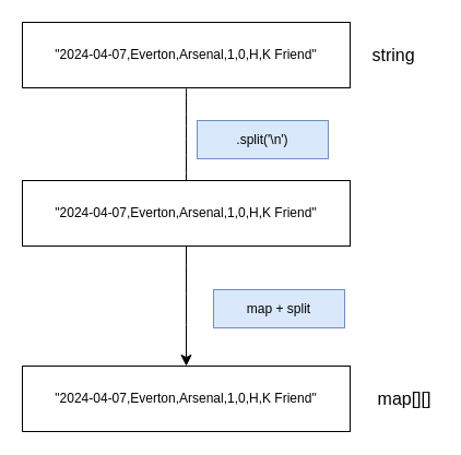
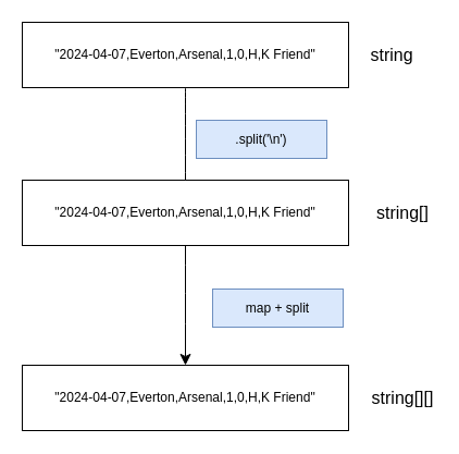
  <mxCell id="0" />
  <mxCell id="1" parent="0" />
  <mxCell id="2" value="" style="edgeStyle=none;curved=1;rounded=0;orthogonalLoop=1;jettySize=auto;html=1;fontSize=12;startSize=8;endSize=8;" edge="1" parent="1" source="3" target="5"><mxGeometry relative="1" as="geometry" /></mxCell>
  <mxCell id="3" value="&quot;2024-04-07,Everton,Arsenal,1,0,H,K Friend&quot;" style="rounded=0;whiteSpace=wrap;html=1;" vertex="1" parent="1"><mxGeometry x="20" y="20" width="300" height="60" as="geometry" /></mxCell>
  <mxCell id="4" value="&quot;2024-04-07,Everton,Arsenal,1,0,H,K Friend&quot;" style="rounded=0;whiteSpace=wrap;html=1;" vertex="1" parent="1"><mxGeometry x="20" y="165" width="300" height="60" as="geometry" /></mxCell>
  <mxCell id="5" value="&quot;2024-04-07,Everton,Arsenal,1,0,H,K Friend&quot;" style="rounded=0;whiteSpace=wrap;html=1;" vertex="1" parent="1"><mxGeometry x="20" y="335" width="300" height="60" as="geometry" /></mxCell>
  <mxCell id="6" value="string" style="text;strokeColor=none;fillColor=none;html=1;align=center;verticalAlign=middle;whiteSpace=wrap;rounded=0;fontSize=16;" vertex="1" parent="1"><mxGeometry x="330" y="35" width="60" height="30" as="geometry" /></mxCell>
- <mxCell id="8" value="map[][]" style="text;strokeColor=none;fillColor=none;html=1;align=center;verticalAlign=middle;whiteSpace=wrap;rounded=0;fontSize=16;" vertex="1" parent="1"><mxGeometry x="340" y="350" width="60" height="30" as="geometry" /></mxCell>
+ <mxCell id="7" value="string[]" style="text;strokeColor=none;fillColor=none;html=1;align=center;verticalAlign=middle;whiteSpace=wrap;rounded=0;fontSize=16;" vertex="1" parent="1"><mxGeometry x="340" y="180" width="60" height="30" as="geometry" /></mxCell>
+ <mxCell id="8" value="string[][]" style="text;strokeColor=none;fillColor=none;html=1;align=center;verticalAlign=middle;whiteSpace=wrap;rounded=0;fontSize=16;" vertex="1" parent="1"><mxGeometry x="340" y="350" width="60" height="30" as="geometry" /></mxCell>
  <mxCell id="9" value=".split('\n')" style="rounded=0;whiteSpace=wrap;html=1;fillColor=#dae8fc;strokeColor=#6c8ebf;" vertex="1" parent="1"><mxGeometry x="180" y="110" width="120" height="35" as="geometry" /></mxCell>
  <mxCell id="10" value="map + split" style="rounded=0;whiteSpace=wrap;html=1;fillColor=#dae8fc;strokeColor=#6c8ebf;" vertex="1" parent="1"><mxGeometry x="195" y="265" width="120" height="35" as="geometry" /></mxCell>
